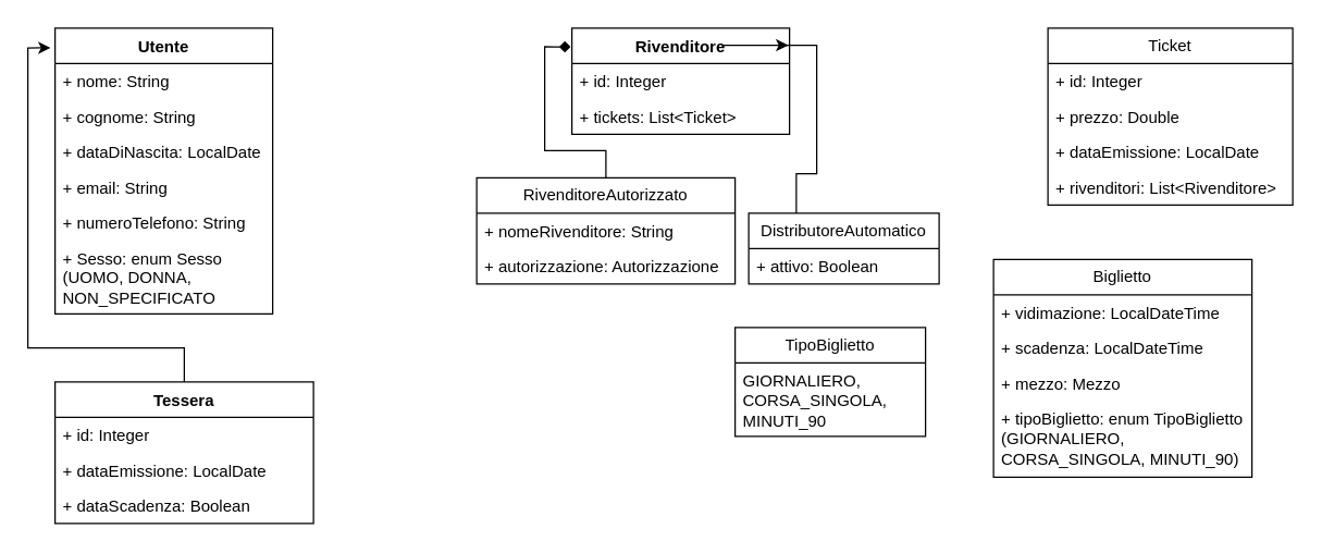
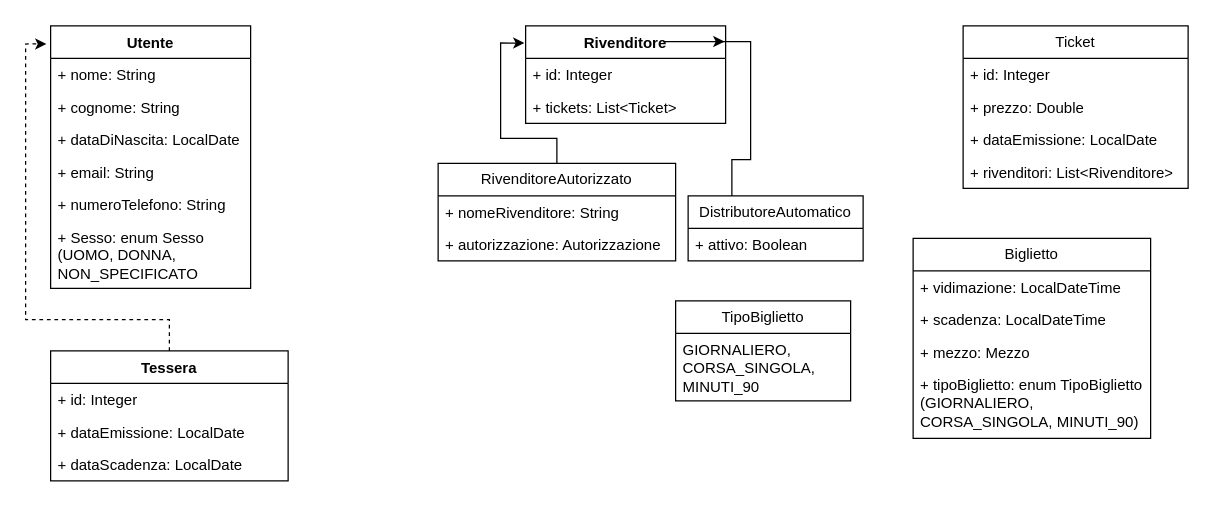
  <mxCell id="0" />
  <mxCell id="1" parent="0" />
  <mxCell id="2" value="Utente" style="swimlane;fontStyle=1;align=center;verticalAlign=top;childLayout=stackLayout;horizontal=1;startSize=26;horizontalStack=0;resizeParent=1;resizeParentMax=0;resizeLast=0;collapsible=1;marginBottom=0;whiteSpace=wrap;html=1;" vertex="1" parent="1"><mxGeometry x="40" y="20" width="160" height="210" as="geometry" /></mxCell>
  <mxCell id="3" value="+ nome: String" style="text;strokeColor=none;fillColor=none;align=left;verticalAlign=top;spacingLeft=4;spacingRight=4;overflow=hidden;rotatable=0;points=[[0,0.5],[1,0.5]];portConstraint=eastwest;whiteSpace=wrap;html=1;" vertex="1" parent="2"><mxGeometry y="26" width="160" height="26" as="geometry" /></mxCell>
  <mxCell id="4" value="+ cognome: String" style="text;strokeColor=none;fillColor=none;align=left;verticalAlign=top;spacingLeft=4;spacingRight=4;overflow=hidden;rotatable=0;points=[[0,0.5],[1,0.5]];portConstraint=eastwest;whiteSpace=wrap;html=1;" vertex="1" parent="2"><mxGeometry y="52" width="160" height="26" as="geometry" /></mxCell>
  <mxCell id="5" value="+ dataDiNascita: LocalDate" style="text;strokeColor=none;fillColor=none;align=left;verticalAlign=top;spacingLeft=4;spacingRight=4;overflow=hidden;rotatable=0;points=[[0,0.5],[1,0.5]];portConstraint=eastwest;whiteSpace=wrap;html=1;" vertex="1" parent="2"><mxGeometry y="78" width="160" height="26" as="geometry" /></mxCell>
  <mxCell id="6" value="+ email: String" style="text;strokeColor=none;fillColor=none;align=left;verticalAlign=top;spacingLeft=4;spacingRight=4;overflow=hidden;rotatable=0;points=[[0,0.5],[1,0.5]];portConstraint=eastwest;whiteSpace=wrap;html=1;" vertex="1" parent="2"><mxGeometry y="104" width="160" height="26" as="geometry" /></mxCell>
  <mxCell id="7" value="+ numeroTelefono: String" style="text;strokeColor=none;fillColor=none;align=left;verticalAlign=top;spacingLeft=4;spacingRight=4;overflow=hidden;rotatable=0;points=[[0,0.5],[1,0.5]];portConstraint=eastwest;whiteSpace=wrap;html=1;" vertex="1" parent="2"><mxGeometry y="130" width="160" height="26" as="geometry" /></mxCell>
  <mxCell id="8" value="+ Sesso: enum Sesso (UOMO, DONNA, NON_SPECIFICATO" style="text;strokeColor=none;fillColor=none;align=left;verticalAlign=top;spacingLeft=4;spacingRight=4;overflow=hidden;rotatable=0;points=[[0,0.5],[1,0.5]];portConstraint=eastwest;whiteSpace=wrap;html=1;" vertex="1" parent="2"><mxGeometry y="156" width="160" height="54" as="geometry" /></mxCell>
- <mxCell id="9" value="" style="edgeStyle=orthogonalEdgeStyle;rounded=0;orthogonalLoop=1;jettySize=auto;html=1;entryX=-0.021;entryY=0.069;entryDx=0;entryDy=0;entryPerimeter=0;" edge="1" parent="1" source="10" target="2"><mxGeometry relative="1" as="geometry"><Array as="points"><mxPoint x="135" y="255" /><mxPoint x="20" y="255" /><mxPoint x="20" y="35" /></Array></mxGeometry></mxCell>
+ <mxCell id="9" value="" style="edgeStyle=orthogonalEdgeStyle;rounded=0;orthogonalLoop=1;jettySize=auto;html=1;entryX=-0.021;entryY=0.069;entryDx=0;entryDy=0;entryPerimeter=0;dashed=1;" edge="1" parent="1" source="10" target="2"><mxGeometry relative="1" as="geometry"><Array as="points"><mxPoint x="135" y="255" /><mxPoint x="20" y="255" /><mxPoint x="20" y="35" /></Array></mxGeometry></mxCell>
  <mxCell id="10" value="Tessera" style="swimlane;fontStyle=1;align=center;verticalAlign=top;childLayout=stackLayout;horizontal=1;startSize=26;horizontalStack=0;resizeParent=1;resizeParentMax=0;resizeLast=0;collapsible=1;marginBottom=0;whiteSpace=wrap;html=1;" vertex="1" parent="1"><mxGeometry x="40" y="280" width="190" height="104" as="geometry" /></mxCell>
  <mxCell id="11" value="+ id: Integer" style="text;strokeColor=none;fillColor=none;align=left;verticalAlign=top;spacingLeft=4;spacingRight=4;overflow=hidden;rotatable=0;points=[[0,0.5],[1,0.5]];portConstraint=eastwest;whiteSpace=wrap;html=1;" vertex="1" parent="10"><mxGeometry y="26" width="190" height="26" as="geometry" /></mxCell>
  <mxCell id="12" value="+ dataEmissione: LocalDate" style="text;strokeColor=none;fillColor=none;align=left;verticalAlign=top;spacingLeft=4;spacingRight=4;overflow=hidden;rotatable=0;points=[[0,0.5],[1,0.5]];portConstraint=eastwest;whiteSpace=wrap;html=1;" vertex="1" parent="10"><mxGeometry y="52" width="190" height="26" as="geometry" /></mxCell>
- <mxCell id="13" value="+ dataScadenza: Boolean" style="text;strokeColor=none;fillColor=none;align=left;verticalAlign=top;spacingLeft=4;spacingRight=4;overflow=hidden;rotatable=0;points=[[0,0.5],[1,0.5]];portConstraint=eastwest;whiteSpace=wrap;html=1;" vertex="1" parent="10"><mxGeometry y="78" width="190" height="26" as="geometry" /></mxCell>
+ <mxCell id="13" value="+ dataScadenza: LocalDate" style="text;strokeColor=none;fillColor=none;align=left;verticalAlign=top;spacingLeft=4;spacingRight=4;overflow=hidden;rotatable=0;points=[[0,0.5],[1,0.5]];portConstraint=eastwest;whiteSpace=wrap;html=1;" vertex="1" parent="10"><mxGeometry y="78" width="190" height="26" as="geometry" /></mxCell>
  <mxCell id="14" value="Rivenditore" style="swimlane;fontStyle=1;align=center;verticalAlign=top;childLayout=stackLayout;horizontal=1;startSize=26;horizontalStack=0;resizeParent=1;resizeParentMax=0;resizeLast=0;collapsible=1;marginBottom=0;whiteSpace=wrap;html=1;" vertex="1" parent="1"><mxGeometry x="420" y="20" width="160" height="78" as="geometry" /></mxCell>
  <mxCell id="15" value="+ id: Integer" style="text;strokeColor=none;fillColor=none;align=left;verticalAlign=top;spacingLeft=4;spacingRight=4;overflow=hidden;rotatable=0;points=[[0,0.5],[1,0.5]];portConstraint=eastwest;whiteSpace=wrap;html=1;" vertex="1" parent="14"><mxGeometry y="26" width="160" height="26" as="geometry" /></mxCell>
  <mxCell id="16" value="+ tickets: List&amp;lt;Ticket&amp;gt;" style="text;strokeColor=none;fillColor=none;align=left;verticalAlign=top;spacingLeft=4;spacingRight=4;overflow=hidden;rotatable=0;points=[[0,0.5],[1,0.5]];portConstraint=eastwest;whiteSpace=wrap;html=1;" vertex="1" parent="14"><mxGeometry y="52" width="160" height="26" as="geometry" /></mxCell>
- <mxCell id="17" value="" style="edgeStyle=orthogonalEdgeStyle;rounded=0;orthogonalLoop=1;jettySize=auto;html=1;entryX=-0.006;entryY=0.176;entryDx=0;entryDy=0;entryPerimeter=0;endArrow=diamond;" edge="1" parent="1" source="18" target="14"><mxGeometry relative="1" as="geometry" /></mxCell>
+ <mxCell id="17" value="" style="edgeStyle=orthogonalEdgeStyle;rounded=0;orthogonalLoop=1;jettySize=auto;html=1;entryX=-0.006;entryY=0.176;entryDx=0;entryDy=0;entryPerimeter=0;" edge="1" parent="1" source="18" target="14"><mxGeometry relative="1" as="geometry" /></mxCell>
  <mxCell id="18" value="RivenditoreAutorizzato" style="swimlane;fontStyle=0;childLayout=stackLayout;horizontal=1;startSize=26;fillColor=none;horizontalStack=0;resizeParent=1;resizeParentMax=0;resizeLast=0;collapsible=1;marginBottom=0;whiteSpace=wrap;html=1;" vertex="1" parent="1"><mxGeometry x="350" y="130" width="190" height="78" as="geometry"><mxRectangle x="340" y="120" width="160" height="30" as="alternateBounds" /></mxGeometry></mxCell>
  <mxCell id="19" value="+ nomeRivenditore: String" style="text;strokeColor=none;fillColor=none;align=left;verticalAlign=top;spacingLeft=4;spacingRight=4;overflow=hidden;rotatable=0;points=[[0,0.5],[1,0.5]];portConstraint=eastwest;whiteSpace=wrap;html=1;" vertex="1" parent="18"><mxGeometry y="26" width="190" height="26" as="geometry" /></mxCell>
  <mxCell id="20" value="+ autorizzazione: Autorizzazione" style="text;strokeColor=none;fillColor=none;align=left;verticalAlign=top;spacingLeft=4;spacingRight=4;overflow=hidden;rotatable=0;points=[[0,0.5],[1,0.5]];portConstraint=eastwest;whiteSpace=wrap;html=1;" vertex="1" parent="18"><mxGeometry y="52" width="190" height="26" as="geometry" /></mxCell>
  <mxCell id="21" value="DistributoreAutomatico" style="swimlane;fontStyle=0;childLayout=stackLayout;horizontal=1;startSize=26;fillColor=none;horizontalStack=0;resizeParent=1;resizeParentMax=0;resizeLast=0;collapsible=1;marginBottom=0;whiteSpace=wrap;html=1;" vertex="1" parent="1"><mxGeometry x="550" y="156" width="140" height="52" as="geometry" /></mxCell>
  <mxCell id="22" value="+ attivo: Boolean" style="text;strokeColor=none;fillColor=none;align=left;verticalAlign=top;spacingLeft=4;spacingRight=4;overflow=hidden;rotatable=0;points=[[0,0.5],[1,0.5]];portConstraint=eastwest;whiteSpace=wrap;html=1;" vertex="1" parent="21"><mxGeometry y="26" width="140" height="26" as="geometry" /></mxCell>
  <mxCell id="23" style="edgeStyle=orthogonalEdgeStyle;rounded=0;orthogonalLoop=1;jettySize=auto;html=1;exitX=0.25;exitY=0;exitDx=0;exitDy=0;entryX=0.994;entryY=0.161;entryDx=0;entryDy=0;entryPerimeter=0;" edge="1" parent="1" source="21" target="14"><mxGeometry relative="1" as="geometry" /></mxCell>
  <mxCell id="24" value="Ticket" style="swimlane;fontStyle=0;childLayout=stackLayout;horizontal=1;startSize=26;fillColor=none;horizontalStack=0;resizeParent=1;resizeParentMax=0;resizeLast=0;collapsible=1;marginBottom=0;whiteSpace=wrap;html=1;" vertex="1" parent="1"><mxGeometry x="770" y="20" width="180" height="130" as="geometry" /></mxCell>
  <mxCell id="25" value="+ id: Integer" style="text;strokeColor=none;fillColor=none;align=left;verticalAlign=top;spacingLeft=4;spacingRight=4;overflow=hidden;rotatable=0;points=[[0,0.5],[1,0.5]];portConstraint=eastwest;whiteSpace=wrap;html=1;" vertex="1" parent="24"><mxGeometry y="26" width="180" height="26" as="geometry" /></mxCell>
  <mxCell id="26" value="+ prezzo: Double" style="text;strokeColor=none;fillColor=none;align=left;verticalAlign=top;spacingLeft=4;spacingRight=4;overflow=hidden;rotatable=0;points=[[0,0.5],[1,0.5]];portConstraint=eastwest;whiteSpace=wrap;html=1;" vertex="1" parent="24"><mxGeometry y="52" width="180" height="26" as="geometry" /></mxCell>
  <mxCell id="27" value="+ dataEmissione: LocalDate" style="text;strokeColor=none;fillColor=none;align=left;verticalAlign=top;spacingLeft=4;spacingRight=4;overflow=hidden;rotatable=0;points=[[0,0.5],[1,0.5]];portConstraint=eastwest;whiteSpace=wrap;html=1;" vertex="1" parent="24"><mxGeometry y="78" width="180" height="26" as="geometry" /></mxCell>
  <mxCell id="28" value="+ rivenditori: List&amp;lt;Rivenditore&amp;gt;" style="text;strokeColor=none;fillColor=none;align=left;verticalAlign=top;spacingLeft=4;spacingRight=4;overflow=hidden;rotatable=0;points=[[0,0.5],[1,0.5]];portConstraint=eastwest;whiteSpace=wrap;html=1;" vertex="1" parent="24"><mxGeometry y="104" width="180" height="26" as="geometry" /></mxCell>
  <mxCell id="29" value="Biglietto" style="swimlane;fontStyle=0;childLayout=stackLayout;horizontal=1;startSize=26;fillColor=none;horizontalStack=0;resizeParent=1;resizeParentMax=0;resizeLast=0;collapsible=1;marginBottom=0;whiteSpace=wrap;html=1;" vertex="1" parent="1"><mxGeometry x="730" y="190" width="190" height="160" as="geometry" /></mxCell>
  <mxCell id="30" value="+ vidimazione: LocalDateTime" style="text;strokeColor=none;fillColor=none;align=left;verticalAlign=top;spacingLeft=4;spacingRight=4;overflow=hidden;rotatable=0;points=[[0,0.5],[1,0.5]];portConstraint=eastwest;whiteSpace=wrap;html=1;" vertex="1" parent="29"><mxGeometry y="26" width="190" height="26" as="geometry" /></mxCell>
  <mxCell id="31" value="+ scadenza: LocalDateTime" style="text;strokeColor=none;fillColor=none;align=left;verticalAlign=top;spacingLeft=4;spacingRight=4;overflow=hidden;rotatable=0;points=[[0,0.5],[1,0.5]];portConstraint=eastwest;whiteSpace=wrap;html=1;" vertex="1" parent="29"><mxGeometry y="52" width="190" height="26" as="geometry" /></mxCell>
  <mxCell id="32" value="+ mezzo: Mezzo" style="text;strokeColor=none;fillColor=none;align=left;verticalAlign=top;spacingLeft=4;spacingRight=4;overflow=hidden;rotatable=0;points=[[0,0.5],[1,0.5]];portConstraint=eastwest;whiteSpace=wrap;html=1;" vertex="1" parent="29"><mxGeometry y="78" width="190" height="26" as="geometry" /></mxCell>
  <mxCell id="33" value="+ tipoBiglietto: enum TipoBiglietto (GIORNALIERO, CORSA_SINGOLA, MINUTI_90)" style="text;strokeColor=none;fillColor=none;align=left;verticalAlign=top;spacingLeft=4;spacingRight=4;overflow=hidden;rotatable=0;points=[[0,0.5],[1,0.5]];portConstraint=eastwest;whiteSpace=wrap;html=1;" vertex="1" parent="29"><mxGeometry y="104" width="190" height="56" as="geometry" /></mxCell>
  <mxCell id="34" value="TipoBiglietto" style="swimlane;fontStyle=0;childLayout=stackLayout;horizontal=1;startSize=26;fillColor=none;horizontalStack=0;resizeParent=1;resizeParentMax=0;resizeLast=0;collapsible=1;marginBottom=0;whiteSpace=wrap;html=1;" vertex="1" parent="1"><mxGeometry x="540" y="240" width="140" height="80" as="geometry" /></mxCell>
  <mxCell id="35" value="GIORNALIERO, CORSA_SINGOLA, MINUTI_90" style="text;strokeColor=none;fillColor=none;align=left;verticalAlign=top;spacingLeft=4;spacingRight=4;overflow=hidden;rotatable=0;points=[[0,0.5],[1,0.5]];portConstraint=eastwest;whiteSpace=wrap;html=1;" vertex="1" parent="34"><mxGeometry y="26" width="140" height="54" as="geometry" /></mxCell>
